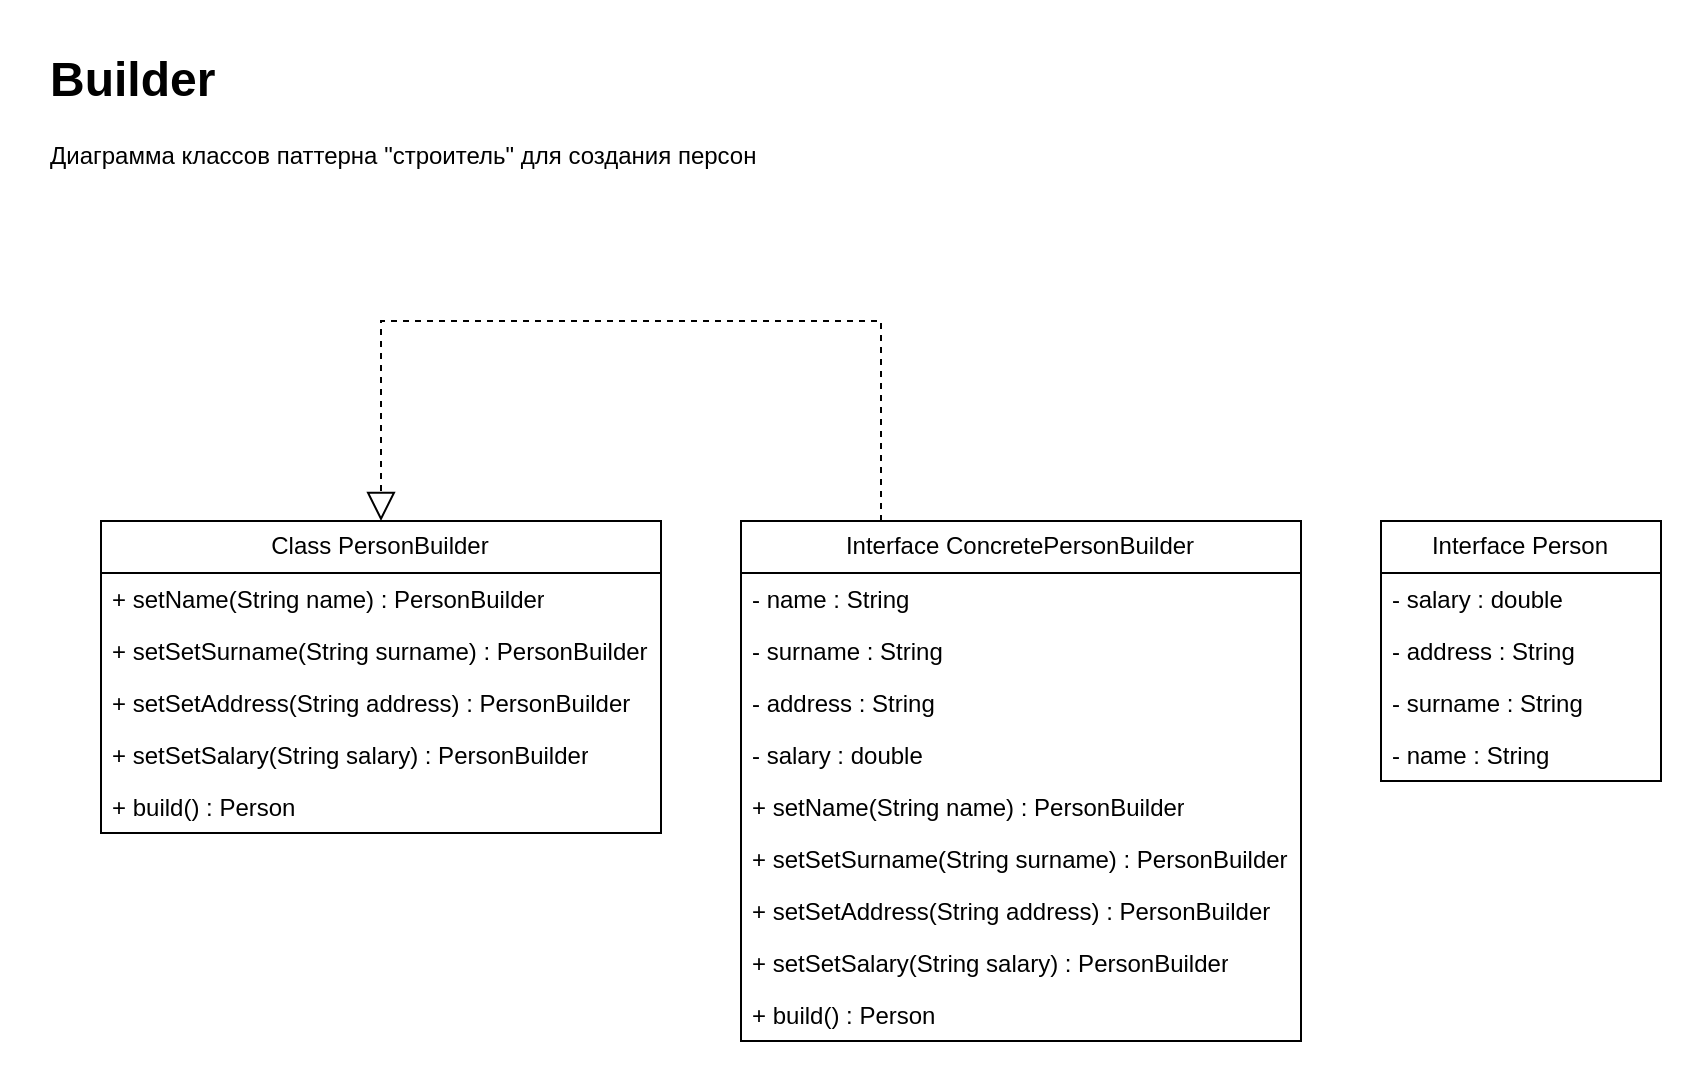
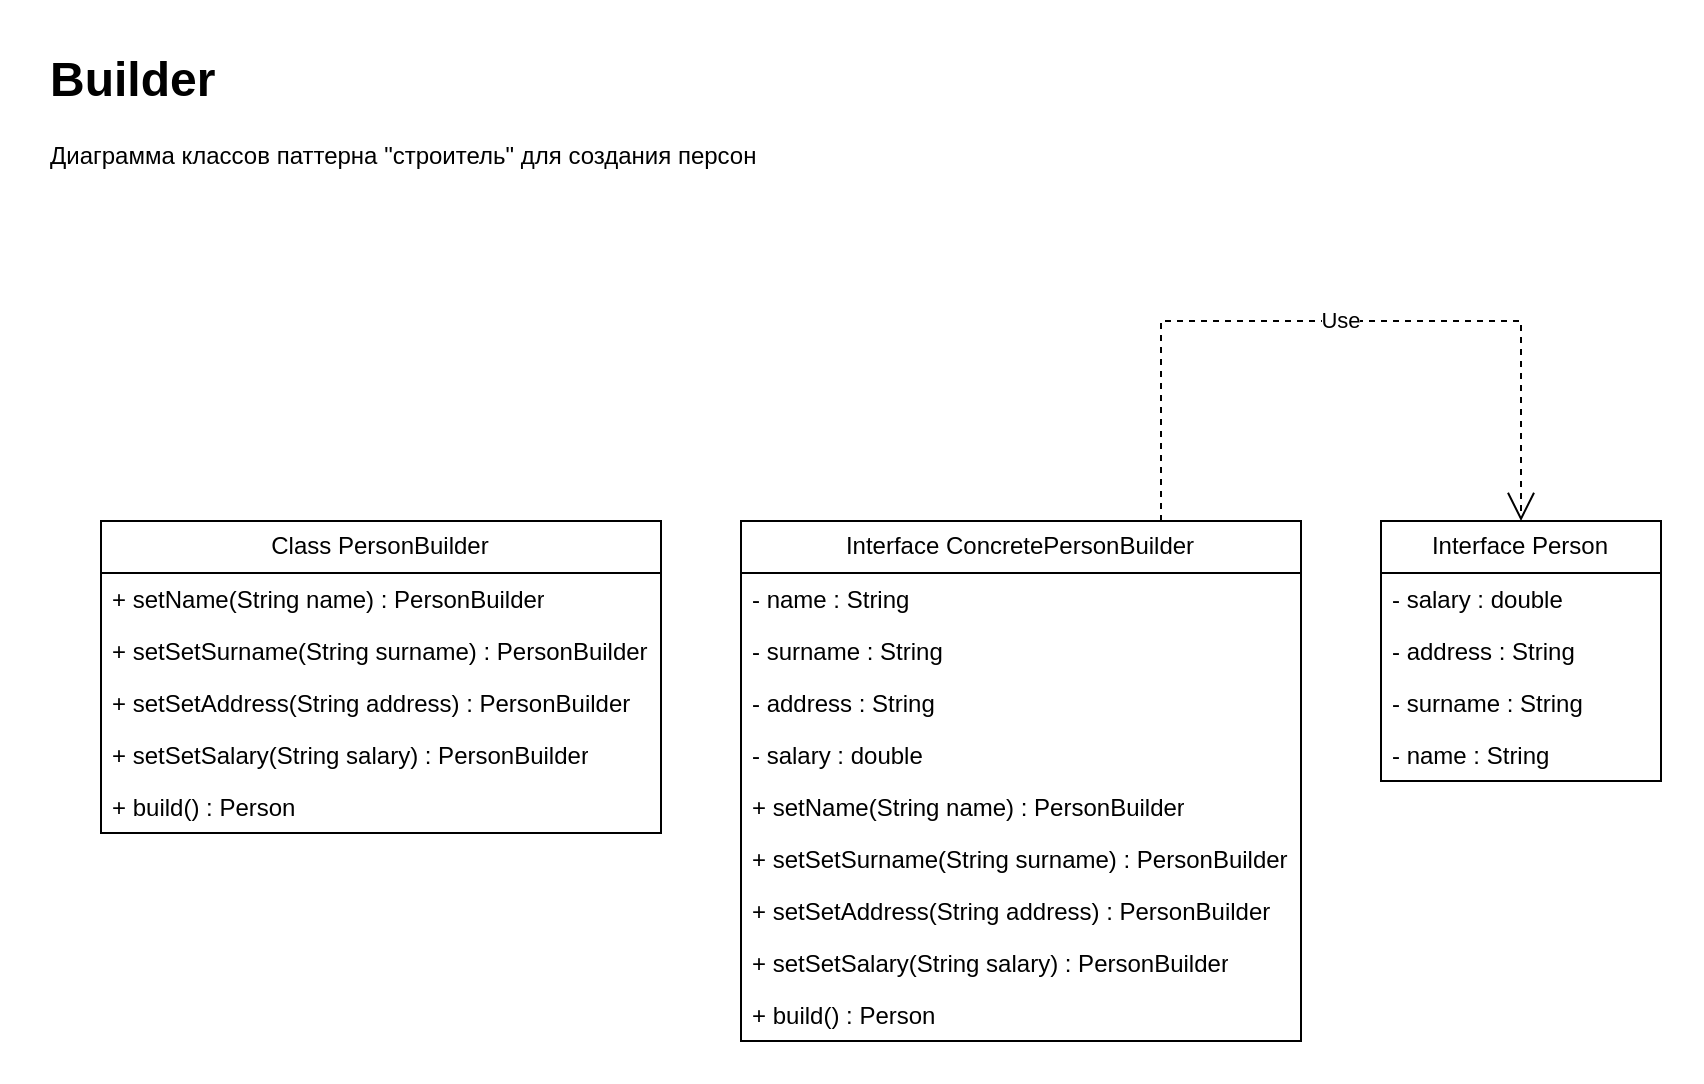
  <mxCell id="0" />
  <mxCell id="1" parent="0" />
  <mxCell id="2" value="&lt;h1&gt;Builder&lt;/h1&gt;&lt;p&gt;Диаграмма классов паттерна &quot;строитель&quot; для создания персон&lt;/p&gt;" style="text;html=1;strokeColor=none;fillColor=none;spacing=5;spacingTop=-20;whiteSpace=wrap;overflow=hidden;rounded=0;" vertex="1" parent="1"><mxGeometry x="20" y="20" width="370" height="70" as="geometry" /></mxCell>
  <mxCell id="3" value="Class PersonBuilder" style="swimlane;fontStyle=0;childLayout=stackLayout;horizontal=1;startSize=26;fillColor=none;horizontalStack=0;resizeParent=1;resizeParentMax=0;resizeLast=0;collapsible=1;marginBottom=0;whiteSpace=wrap;html=1;" vertex="1" parent="1"><mxGeometry x="50" y="260" width="280" height="156" as="geometry" /></mxCell>
  <mxCell id="4" value="+ setName(String name) : PersonBuilder" style="text;strokeColor=none;fillColor=none;align=left;verticalAlign=top;spacingLeft=4;spacingRight=4;overflow=hidden;rotatable=0;points=[[0,0.5],[1,0.5]];portConstraint=eastwest;whiteSpace=wrap;html=1;" vertex="1" parent="3"><mxGeometry y="26" width="280" height="26" as="geometry" /></mxCell>
  <mxCell id="5" value="+ setSetSurname(String surname) : PersonBuilder" style="text;strokeColor=none;fillColor=none;align=left;verticalAlign=top;spacingLeft=4;spacingRight=4;overflow=hidden;rotatable=0;points=[[0,0.5],[1,0.5]];portConstraint=eastwest;whiteSpace=wrap;html=1;" vertex="1" parent="3"><mxGeometry y="52" width="280" height="26" as="geometry" /></mxCell>
  <mxCell id="6" value="+ setSetAddress(String address) : PersonBuilder" style="text;strokeColor=none;fillColor=none;align=left;verticalAlign=top;spacingLeft=4;spacingRight=4;overflow=hidden;rotatable=0;points=[[0,0.5],[1,0.5]];portConstraint=eastwest;whiteSpace=wrap;html=1;" vertex="1" parent="3"><mxGeometry y="78" width="280" height="26" as="geometry" /></mxCell>
  <mxCell id="7" value="+ setSetSalary(String salary) : PersonBuilder" style="text;strokeColor=none;fillColor=none;align=left;verticalAlign=top;spacingLeft=4;spacingRight=4;overflow=hidden;rotatable=0;points=[[0,0.5],[1,0.5]];portConstraint=eastwest;whiteSpace=wrap;html=1;" vertex="1" parent="3"><mxGeometry y="104" width="280" height="26" as="geometry" /></mxCell>
  <mxCell id="8" value="+ build() : Person" style="text;strokeColor=none;fillColor=none;align=left;verticalAlign=top;spacingLeft=4;spacingRight=4;overflow=hidden;rotatable=0;points=[[0,0.5],[1,0.5]];portConstraint=eastwest;whiteSpace=wrap;html=1;" vertex="1" parent="3"><mxGeometry y="130" width="280" height="26" as="geometry" /></mxCell>
  <mxCell id="9" value="Interface ConcretePersonBuilder" style="swimlane;fontStyle=0;childLayout=stackLayout;horizontal=1;startSize=26;fillColor=none;horizontalStack=0;resizeParent=1;resizeParentMax=0;resizeLast=0;collapsible=1;marginBottom=0;whiteSpace=wrap;html=1;" vertex="1" parent="1"><mxGeometry x="370" y="260" width="280" height="260" as="geometry" /></mxCell>
  <mxCell id="10" value="- name : String" style="text;strokeColor=none;fillColor=none;align=left;verticalAlign=top;spacingLeft=4;spacingRight=4;overflow=hidden;rotatable=0;points=[[0,0.5],[1,0.5]];portConstraint=eastwest;whiteSpace=wrap;html=1;" vertex="1" parent="9"><mxGeometry y="26" width="280" height="26" as="geometry" /></mxCell>
  <mxCell id="11" value="- surname : String" style="text;strokeColor=none;fillColor=none;align=left;verticalAlign=top;spacingLeft=4;spacingRight=4;overflow=hidden;rotatable=0;points=[[0,0.5],[1,0.5]];portConstraint=eastwest;whiteSpace=wrap;html=1;" vertex="1" parent="9"><mxGeometry y="52" width="280" height="26" as="geometry" /></mxCell>
  <mxCell id="12" value="- address : String" style="text;strokeColor=none;fillColor=none;align=left;verticalAlign=top;spacingLeft=4;spacingRight=4;overflow=hidden;rotatable=0;points=[[0,0.5],[1,0.5]];portConstraint=eastwest;whiteSpace=wrap;html=1;" vertex="1" parent="9"><mxGeometry y="78" width="280" height="26" as="geometry" /></mxCell>
  <mxCell id="13" value="- salary : double" style="text;strokeColor=none;fillColor=none;align=left;verticalAlign=top;spacingLeft=4;spacingRight=4;overflow=hidden;rotatable=0;points=[[0,0.5],[1,0.5]];portConstraint=eastwest;whiteSpace=wrap;html=1;" vertex="1" parent="9"><mxGeometry y="104" width="280" height="26" as="geometry" /></mxCell>
  <mxCell id="14" value="+ setName(String name) : PersonBuilder" style="text;strokeColor=none;fillColor=none;align=left;verticalAlign=top;spacingLeft=4;spacingRight=4;overflow=hidden;rotatable=0;points=[[0,0.5],[1,0.5]];portConstraint=eastwest;whiteSpace=wrap;html=1;" vertex="1" parent="9"><mxGeometry y="130" width="280" height="26" as="geometry" /></mxCell>
  <mxCell id="15" value="+ setSetSurname(String surname) : PersonBuilder" style="text;strokeColor=none;fillColor=none;align=left;verticalAlign=top;spacingLeft=4;spacingRight=4;overflow=hidden;rotatable=0;points=[[0,0.5],[1,0.5]];portConstraint=eastwest;whiteSpace=wrap;html=1;" vertex="1" parent="9"><mxGeometry y="156" width="280" height="26" as="geometry" /></mxCell>
  <mxCell id="16" value="+ setSetAddress(String address) : PersonBuilder" style="text;strokeColor=none;fillColor=none;align=left;verticalAlign=top;spacingLeft=4;spacingRight=4;overflow=hidden;rotatable=0;points=[[0,0.5],[1,0.5]];portConstraint=eastwest;whiteSpace=wrap;html=1;" vertex="1" parent="9"><mxGeometry y="182" width="280" height="26" as="geometry" /></mxCell>
  <mxCell id="17" value="+ setSetSalary(String salary) : PersonBuilder" style="text;strokeColor=none;fillColor=none;align=left;verticalAlign=top;spacingLeft=4;spacingRight=4;overflow=hidden;rotatable=0;points=[[0,0.5],[1,0.5]];portConstraint=eastwest;whiteSpace=wrap;html=1;" vertex="1" parent="9"><mxGeometry y="208" width="280" height="26" as="geometry" /></mxCell>
  <mxCell id="18" value="+ build() : Person" style="text;strokeColor=none;fillColor=none;align=left;verticalAlign=top;spacingLeft=4;spacingRight=4;overflow=hidden;rotatable=0;points=[[0,0.5],[1,0.5]];portConstraint=eastwest;whiteSpace=wrap;html=1;" vertex="1" parent="9"><mxGeometry y="234" width="280" height="26" as="geometry" /></mxCell>
- <mxCell id="19" value="" style="endArrow=block;dashed=1;endFill=0;endSize=12;html=1;rounded=0;exitX=0.25;exitY=0;exitDx=0;exitDy=0;entryX=0.5;entryY=0;entryDx=0;entryDy=0;" edge="1" parent="1" source="9" target="3"><mxGeometry width="160" relative="1" as="geometry"><mxPoint x="350" y="480" as="sourcePoint" /><mxPoint x="510" y="480" as="targetPoint" /><Array as="points"><mxPoint x="440" y="160" /><mxPoint x="190" y="160" /></Array></mxGeometry></mxCell>
  <mxCell id="20" value="Interface Person" style="swimlane;fontStyle=0;childLayout=stackLayout;horizontal=1;startSize=26;fillColor=none;horizontalStack=0;resizeParent=1;resizeParentMax=0;resizeLast=0;collapsible=1;marginBottom=0;whiteSpace=wrap;html=1;" vertex="1" parent="1"><mxGeometry x="690" y="260" width="140" height="130" as="geometry" /></mxCell>
  <mxCell id="21" value="- salary : double" style="text;strokeColor=none;fillColor=none;align=left;verticalAlign=top;spacingLeft=4;spacingRight=4;overflow=hidden;rotatable=0;points=[[0,0.5],[1,0.5]];portConstraint=eastwest;whiteSpace=wrap;html=1;" vertex="1" parent="20"><mxGeometry y="26" width="140" height="26" as="geometry" /></mxCell>
  <mxCell id="22" value="- address : String" style="text;strokeColor=none;fillColor=none;align=left;verticalAlign=top;spacingLeft=4;spacingRight=4;overflow=hidden;rotatable=0;points=[[0,0.5],[1,0.5]];portConstraint=eastwest;whiteSpace=wrap;html=1;" vertex="1" parent="20"><mxGeometry y="52" width="140" height="26" as="geometry" /></mxCell>
  <mxCell id="23" value="- surname : String" style="text;strokeColor=none;fillColor=none;align=left;verticalAlign=top;spacingLeft=4;spacingRight=4;overflow=hidden;rotatable=0;points=[[0,0.5],[1,0.5]];portConstraint=eastwest;whiteSpace=wrap;html=1;" vertex="1" parent="20"><mxGeometry y="78" width="140" height="26" as="geometry" /></mxCell>
  <mxCell id="24" value="- name : String" style="text;strokeColor=none;fillColor=none;align=left;verticalAlign=top;spacingLeft=4;spacingRight=4;overflow=hidden;rotatable=0;points=[[0,0.5],[1,0.5]];portConstraint=eastwest;whiteSpace=wrap;html=1;" vertex="1" parent="20"><mxGeometry y="104" width="140" height="26" as="geometry" /></mxCell>
+ <mxCell id="25" value="Use" style="endArrow=open;endSize=12;dashed=1;html=1;rounded=0;exitX=0.75;exitY=0;exitDx=0;exitDy=0;entryX=0.5;entryY=0;entryDx=0;entryDy=0;" edge="1" parent="1" source="9" target="20"><mxGeometry width="160" relative="1" as="geometry"><mxPoint x="780" y="500" as="sourcePoint" /><mxPoint x="940" y="500" as="targetPoint" /><Array as="points"><mxPoint x="580" y="160" /><mxPoint x="760" y="160" /></Array></mxGeometry></mxCell>
